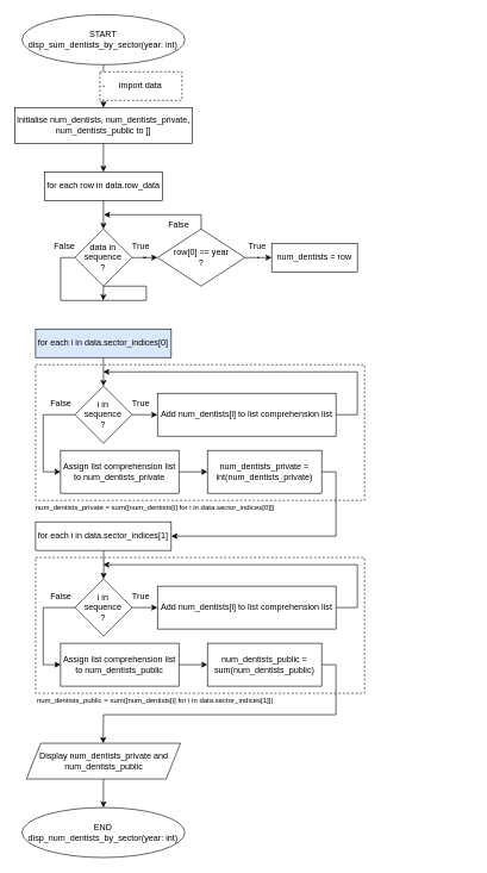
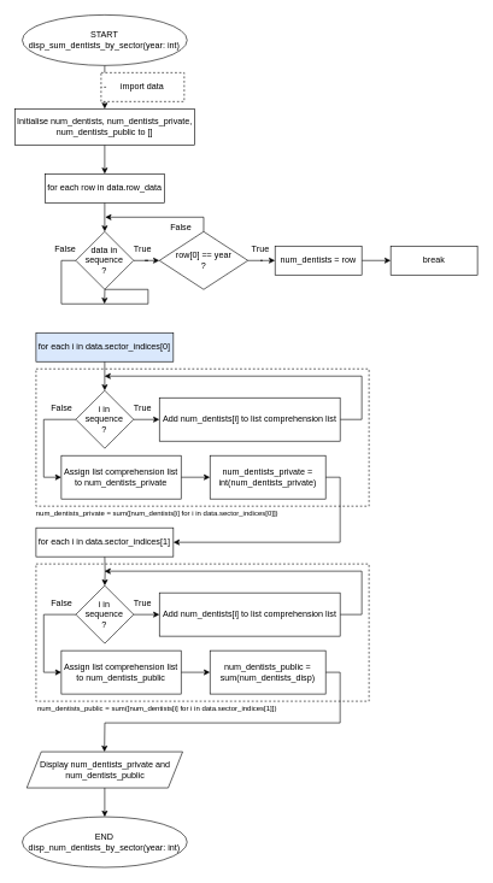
  <mxCell id="0" />
  <mxCell id="1" parent="0" />
  <mxCell id="2" value="" style="rounded=0;whiteSpace=wrap;html=1;glass=0;fillColor=none;dashed=1;" vertex="1" parent="1"><mxGeometry x="49.37" y="510" width="460.63" height="190" as="geometry" /></mxCell>
  <mxCell id="3" value="" style="edgeStyle=orthogonalEdgeStyle;rounded=0;orthogonalLoop=1;jettySize=auto;html=1;" edge="1" parent="1" source="4" target="6"><mxGeometry relative="1" as="geometry" /></mxCell>
  <mxCell id="4" value="START&lt;br&gt;disp_sum_dentists_by_sector(year: int)" style="ellipse;whiteSpace=wrap;html=1;rounded=0;" vertex="1" parent="1"><mxGeometry x="30.37" width="228" height="70" as="geometry" y="20" /></mxCell>
  <mxCell id="5" value="" style="edgeStyle=orthogonalEdgeStyle;rounded=0;orthogonalLoop=1;jettySize=auto;html=1;" edge="1" parent="1" source="6" target="10"><mxGeometry relative="1" as="geometry" /></mxCell>
  <mxCell id="6" value="Initialise num_dentists, num_dentists_private, num_dentists_public to []" style="whiteSpace=wrap;html=1;rounded=0;" vertex="1" parent="1"><mxGeometry x="20" y="150" width="248.75" height="50" as="geometry" /></mxCell>
  <mxCell id="7" value="import data" style="rounded=0;whiteSpace=wrap;html=1;glass=0;dashed=1;" vertex="1" parent="1"><mxGeometry x="139.37" y="100" width="115" height="40" as="geometry" /></mxCell>
  <mxCell id="8" value="" style="endArrow=none;dashed=1;html=1;rounded=0;strokeColor=default;entryX=0;entryY=0.5;entryDx=0;entryDy=0;" edge="1" parent="1" target="7"><mxGeometry width="50" height="50" relative="1" as="geometry"><mxPoint x="146.37" y="120" as="sourcePoint" /><mxPoint x="356.37" y="350" as="targetPoint" /></mxGeometry></mxCell>
  <mxCell id="9" value="" style="edgeStyle=orthogonalEdgeStyle;rounded=0;orthogonalLoop=1;jettySize=auto;html=1;" edge="1" parent="1" source="10" target="13"><mxGeometry relative="1" as="geometry" /></mxCell>
  <mxCell id="10" value="for each row&amp;nbsp;in data.row_data" style="rounded=0;whiteSpace=wrap;html=1;" vertex="1" parent="1"><mxGeometry x="61.87" y="240" width="165" height="40" as="geometry" /></mxCell>
  <mxCell id="11" value="" style="edgeStyle=orthogonalEdgeStyle;rounded=0;orthogonalLoop=1;jettySize=auto;html=1;" edge="1" parent="1" source="13" target="16"><mxGeometry relative="1" as="geometry" /></mxCell>
  <mxCell id="12" style="edgeStyle=orthogonalEdgeStyle;rounded=0;orthogonalLoop=1;jettySize=auto;html=1;exitX=0;exitY=0.5;exitDx=0;exitDy=0;" edge="1" parent="1" source="13"><mxGeometry relative="1" as="geometry"><mxPoint x="144" y="420" as="targetPoint" /></mxGeometry></mxCell>
  <mxCell id="13" value="data in sequence&lt;br&gt;?" style="rhombus;whiteSpace=wrap;html=1;" vertex="1" parent="1"><mxGeometry x="104.37" y="320" width="80" height="80" as="geometry" /></mxCell>
  <mxCell id="14" value="" style="edgeStyle=orthogonalEdgeStyle;rounded=0;orthogonalLoop=1;jettySize=auto;html=1;" edge="1" parent="1" source="16" target="19"><mxGeometry relative="1" as="geometry" /></mxCell>
  <mxCell id="15" style="edgeStyle=orthogonalEdgeStyle;rounded=0;orthogonalLoop=1;jettySize=auto;html=1;exitX=0.5;exitY=0;exitDx=0;exitDy=0;" edge="1" parent="1" source="16"><mxGeometry relative="1" as="geometry"><mxPoint x="145" y="300" as="targetPoint" /><Array as="points"><mxPoint x="281" y="300" /></Array></mxGeometry></mxCell>
  <mxCell id="16" value="row[0] == year&lt;br&gt;?" style="rhombus;whiteSpace=wrap;html=1;" vertex="1" parent="1"><mxGeometry x="220" y="320" width="122.5" height="80" as="geometry" /></mxCell>
  <mxCell id="17" value="True" style="text;html=1;strokeColor=none;fillColor=none;align=center;verticalAlign=middle;whiteSpace=wrap;rounded=0;" vertex="1" parent="1"><mxGeometry x="166.87" y="330" width="60" height="30" as="geometry" /></mxCell>
+ <mxCell id="18" value="" style="edgeStyle=orthogonalEdgeStyle;rounded=0;orthogonalLoop=1;jettySize=auto;html=1;" edge="1" parent="1" source="19" target="20"><mxGeometry relative="1" as="geometry" /></mxCell>
  <mxCell id="19" value="num_dentists = row" style="rounded=0;whiteSpace=wrap;html=1;" vertex="1" parent="1"><mxGeometry x="380" y="339.98" width="120" height="40" as="geometry" /></mxCell>
+ <mxCell id="20" value="break" style="rounded=0;whiteSpace=wrap;html=1;" vertex="1" parent="1"><mxGeometry x="540" y="340" width="120" height="40" as="geometry" /></mxCell>
  <mxCell id="21" value="" style="edgeStyle=orthogonalEdgeStyle;rounded=0;orthogonalLoop=1;jettySize=auto;html=1;" edge="1" parent="1" source="22" target="24"><mxGeometry relative="1" as="geometry" /></mxCell>
  <mxCell id="22" value="for each i in data.sector_indices[0]" style="rounded=0;whiteSpace=wrap;html=1;fillColor=#dae8fc;" vertex="1" parent="1"><mxGeometry x="49.37" y="460" width="190" height="40" as="geometry" /></mxCell>
  <mxCell id="23" style="edgeStyle=orthogonalEdgeStyle;rounded=0;orthogonalLoop=1;jettySize=auto;html=1;exitX=0;exitY=0.5;exitDx=0;exitDy=0;entryX=0;entryY=0.5;entryDx=0;entryDy=0;" edge="1" parent="1" source="24" target="34"><mxGeometry relative="1" as="geometry"><mxPoint x="60" y="660" as="targetPoint" /><Array as="points"><mxPoint x="60" y="580" /><mxPoint x="60" y="660" /></Array></mxGeometry></mxCell>
  <mxCell id="24" value="i in&lt;br&gt;sequence&lt;br&gt;?" style="rhombus;whiteSpace=wrap;html=1;" vertex="1" parent="1"><mxGeometry x="104.37" y="540" width="80" height="80" as="geometry" /></mxCell>
  <mxCell id="25" value="True" style="text;html=1;strokeColor=none;fillColor=none;align=center;verticalAlign=middle;whiteSpace=wrap;rounded=0;" vertex="1" parent="1"><mxGeometry x="330" y="330" width="60" height="30" as="geometry" /></mxCell>
  <mxCell id="26" value="False" style="text;html=1;strokeColor=none;fillColor=none;align=center;verticalAlign=middle;whiteSpace=wrap;rounded=0;" vertex="1" parent="1"><mxGeometry x="220" y="300" width="60" height="30" as="geometry" /></mxCell>
  <mxCell id="27" value="False" style="text;html=1;strokeColor=none;fillColor=none;align=center;verticalAlign=middle;whiteSpace=wrap;rounded=0;" vertex="1" parent="1"><mxGeometry x="60" y="330" width="60" height="30" as="geometry" /></mxCell>
  <mxCell id="28" value="" style="edgeStyle=orthogonalEdgeStyle;rounded=0;orthogonalLoop=1;jettySize=auto;html=1;" edge="1" parent="1"><mxGeometry relative="1" as="geometry"><mxPoint x="184.327" y="580.043" as="sourcePoint" /><mxPoint x="220.067" y="580.043" as="targetPoint" /></mxGeometry></mxCell>
  <mxCell id="29" value="True" style="text;html=1;strokeColor=none;fillColor=none;align=center;verticalAlign=middle;whiteSpace=wrap;rounded=0;" vertex="1" parent="1"><mxGeometry x="166.87" y="550" width="60" height="30" as="geometry" /></mxCell>
  <mxCell id="30" style="edgeStyle=orthogonalEdgeStyle;rounded=0;orthogonalLoop=1;jettySize=auto;html=1;" edge="1" parent="1" source="31"><mxGeometry relative="1" as="geometry"><mxPoint x="144" y="520" as="targetPoint" /><Array as="points"><mxPoint x="500" y="580" /></Array></mxGeometry></mxCell>
  <mxCell id="31" value="Add num_dentists[i] to list comprehension list" style="rounded=0;whiteSpace=wrap;html=1;" vertex="1" parent="1"><mxGeometry x="220" y="550" width="250" height="60" as="geometry" /></mxCell>
  <mxCell id="32" value="False" style="text;html=1;strokeColor=none;fillColor=none;align=center;verticalAlign=middle;whiteSpace=wrap;rounded=0;" vertex="1" parent="1"><mxGeometry x="55" y="550" width="60" height="30" as="geometry" /></mxCell>
  <mxCell id="33" value="" style="edgeStyle=orthogonalEdgeStyle;rounded=0;orthogonalLoop=1;jettySize=auto;html=1;" edge="1" parent="1" source="34" target="37"><mxGeometry relative="1" as="geometry" /></mxCell>
  <mxCell id="34" value="Assign list comprehension list to num_dentists_private" style="rounded=0;whiteSpace=wrap;html=1;" vertex="1" parent="1"><mxGeometry x="84.37" y="630" width="165.63" height="60" as="geometry" /></mxCell>
  <mxCell id="35" value="&lt;font style=&quot;font-size: 10px;&quot;&gt;num_dentists_private = sum([num_dentists[i] for i in data.sector_indices[0]])&lt;/font&gt;" style="text;html=1;strokeColor=none;fillColor=none;align=center;verticalAlign=middle;whiteSpace=wrap;rounded=0;glass=0;dashed=1;" vertex="1" parent="1"><mxGeometry x="44" y="694" width="346" height="30" as="geometry" /></mxCell>
  <mxCell id="36" style="edgeStyle=orthogonalEdgeStyle;rounded=0;orthogonalLoop=1;jettySize=auto;html=1;exitX=1;exitY=0.5;exitDx=0;exitDy=0;fontFamily=Lucida Console;fontSize=10;entryX=1;entryY=0.5;entryDx=0;entryDy=0;" edge="1" parent="1" source="37" target="52"><mxGeometry relative="1" as="geometry"><mxPoint x="470" y="750" as="targetPoint" /><Array as="points"><mxPoint x="470" y="660" /><mxPoint x="470" y="750" /></Array></mxGeometry></mxCell>
  <mxCell id="37" value="num_dentists_private = int(num_dentists_private)" style="whiteSpace=wrap;html=1;rounded=0;" vertex="1" parent="1"><mxGeometry x="290" y="630" width="160" height="60" as="geometry" /></mxCell>
  <mxCell id="38" value="" style="rounded=0;whiteSpace=wrap;html=1;glass=0;fillColor=none;dashed=1;" vertex="1" parent="1"><mxGeometry x="49.37" y="780" width="460.63" height="190" as="geometry" /></mxCell>
  <mxCell id="39" value="" style="edgeStyle=orthogonalEdgeStyle;rounded=0;orthogonalLoop=1;jettySize=auto;html=1;" edge="1" parent="1" target="41"><mxGeometry relative="1" as="geometry"><mxPoint x="144.37" y="770" as="sourcePoint" /></mxGeometry></mxCell>
  <mxCell id="40" style="edgeStyle=orthogonalEdgeStyle;rounded=0;orthogonalLoop=1;jettySize=auto;html=1;exitX=0;exitY=0.5;exitDx=0;exitDy=0;entryX=0;entryY=0.5;entryDx=0;entryDy=0;" edge="1" parent="1" source="41" target="48"><mxGeometry relative="1" as="geometry"><mxPoint x="60" y="930" as="targetPoint" /><Array as="points"><mxPoint x="60" y="850" /><mxPoint x="60" y="930" /></Array></mxGeometry></mxCell>
  <mxCell id="41" value="i in&lt;br&gt;sequence&lt;br&gt;?" style="rhombus;whiteSpace=wrap;html=1;" vertex="1" parent="1"><mxGeometry x="104.37" y="810" width="80" height="80" as="geometry" /></mxCell>
  <mxCell id="42" value="" style="edgeStyle=orthogonalEdgeStyle;rounded=0;orthogonalLoop=1;jettySize=auto;html=1;" edge="1" parent="1"><mxGeometry relative="1" as="geometry"><mxPoint x="184.327" y="850.043" as="sourcePoint" /><mxPoint x="220.067" y="850.043" as="targetPoint" /></mxGeometry></mxCell>
  <mxCell id="43" value="True" style="text;html=1;strokeColor=none;fillColor=none;align=center;verticalAlign=middle;whiteSpace=wrap;rounded=0;" vertex="1" parent="1"><mxGeometry x="166.87" y="820" width="60" height="30" as="geometry" /></mxCell>
  <mxCell id="44" style="edgeStyle=orthogonalEdgeStyle;rounded=0;orthogonalLoop=1;jettySize=auto;html=1;" edge="1" parent="1" source="45"><mxGeometry relative="1" as="geometry"><mxPoint x="144" y="790" as="targetPoint" /><Array as="points"><mxPoint x="500" y="850" /></Array></mxGeometry></mxCell>
  <mxCell id="45" value="Add num_dentists[i] to list comprehension list" style="rounded=0;whiteSpace=wrap;html=1;" vertex="1" parent="1"><mxGeometry x="220" y="820" width="250" height="60" as="geometry" /></mxCell>
  <mxCell id="46" value="False" style="text;html=1;strokeColor=none;fillColor=none;align=center;verticalAlign=middle;whiteSpace=wrap;rounded=0;" vertex="1" parent="1"><mxGeometry x="55" y="820" width="60" height="30" as="geometry" /></mxCell>
  <mxCell id="47" value="" style="edgeStyle=orthogonalEdgeStyle;rounded=0;orthogonalLoop=1;jettySize=auto;html=1;" edge="1" parent="1" source="48" target="51"><mxGeometry relative="1" as="geometry" /></mxCell>
  <mxCell id="48" value="Assign list comprehension list to num_dentists_public" style="rounded=0;whiteSpace=wrap;html=1;" vertex="1" parent="1"><mxGeometry x="84.37" y="900" width="165.63" height="60" as="geometry" /></mxCell>
  <mxCell id="49" value="&lt;font style=&quot;font-size: 10px;&quot;&gt;num_dentists_public = sum([num_dentists[i] for i in data.sector_indices[1]])&lt;/font&gt;" style="text;html=1;strokeColor=none;fillColor=none;align=center;verticalAlign=middle;whiteSpace=wrap;rounded=0;glass=0;dashed=1;" vertex="1" parent="1"><mxGeometry x="44" y="964" width="346" height="30" as="geometry" /></mxCell>
  <mxCell id="50" style="edgeStyle=orthogonalEdgeStyle;rounded=0;orthogonalLoop=1;jettySize=auto;html=1;exitX=1;exitY=0.5;exitDx=0;exitDy=0;fontFamily=Lucida Console;fontSize=10;" edge="1" parent="1" source="51"><mxGeometry relative="1" as="geometry"><mxPoint x="144" y="1040" as="targetPoint" /></mxGeometry></mxCell>
- <mxCell id="51" value="num_dentists_public = sum(num_dentists_public)" style="whiteSpace=wrap;html=1;rounded=0;" vertex="1" parent="1"><mxGeometry x="290" y="900" width="160" height="60" as="geometry" /></mxCell>
+ <mxCell id="51" value="num_dentists_public = sum(num_dentists_disp)" style="whiteSpace=wrap;html=1;rounded=0;" vertex="1" parent="1"><mxGeometry x="290" y="900" width="160" height="60" as="geometry" /></mxCell>
  <mxCell id="52" value="for each i in data.sector_indices[1]" style="rounded=0;whiteSpace=wrap;html=1;" vertex="1" parent="1"><mxGeometry x="49.37" y="730" width="190" height="40" as="geometry" /></mxCell>
  <mxCell id="53" value="" style="edgeStyle=orthogonalEdgeStyle;rounded=0;orthogonalLoop=1;jettySize=auto;html=1;fontFamily=Helvetica;fontSize=12;" edge="1" parent="1" source="54" target="55"><mxGeometry relative="1" as="geometry" /></mxCell>
  <mxCell id="54" value="Display num_dentists_private and num_dentists_public" style="shape=parallelogram;perimeter=parallelogramPerimeter;whiteSpace=wrap;html=1;fixedSize=1;glass=0;fontFamily=Helvetica;fontSize=12;fillColor=default;" vertex="1" parent="1"><mxGeometry x="36.56" y="1040" width="215.63" height="50" as="geometry" /></mxCell>
  <mxCell id="55" value="END&lt;br&gt;disp_num_dentists_by_sector(year: int)" style="ellipse;whiteSpace=wrap;html=1;rounded=0;" vertex="1" parent="1"><mxGeometry x="30.37" y="1130" width="228" height="70" as="geometry" /></mxCell>
